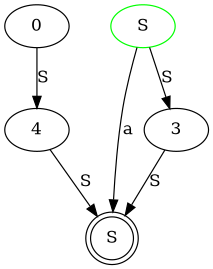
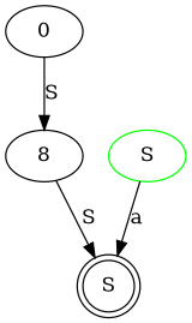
  digraph {
    rankdir=TB
    0
-   4
+   4 [label=8]
    n3 [color=green label=S]
    n4 [label=S shape=doublecircle]
-   3
    0 -> 4 [label=S]
    4 -> n4 [label=S]
    n3 -> n4 [label=a]
-   n3 -> 3 [label=S]
-   3 -> n4 [label=S]
  }
